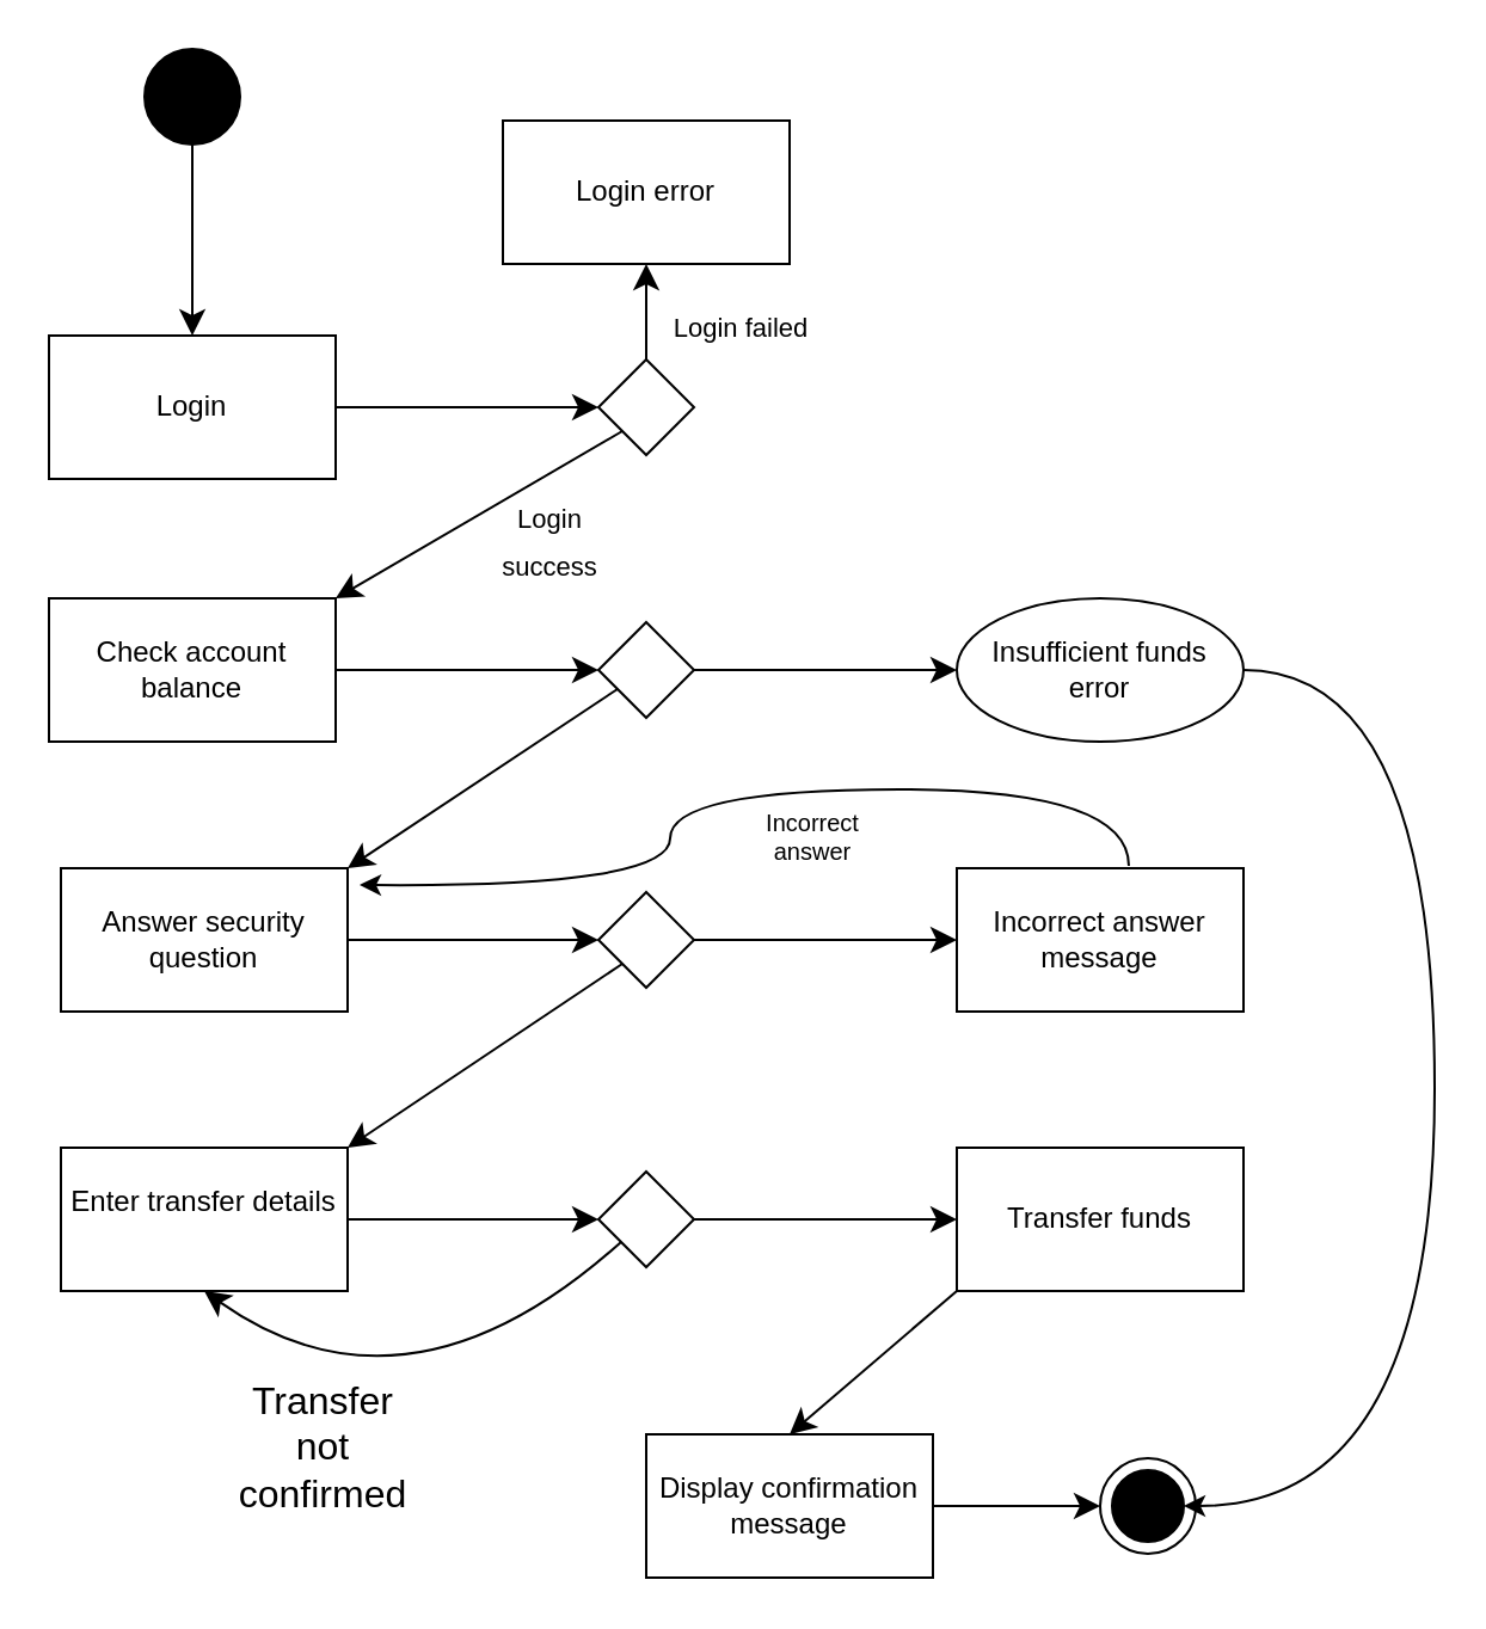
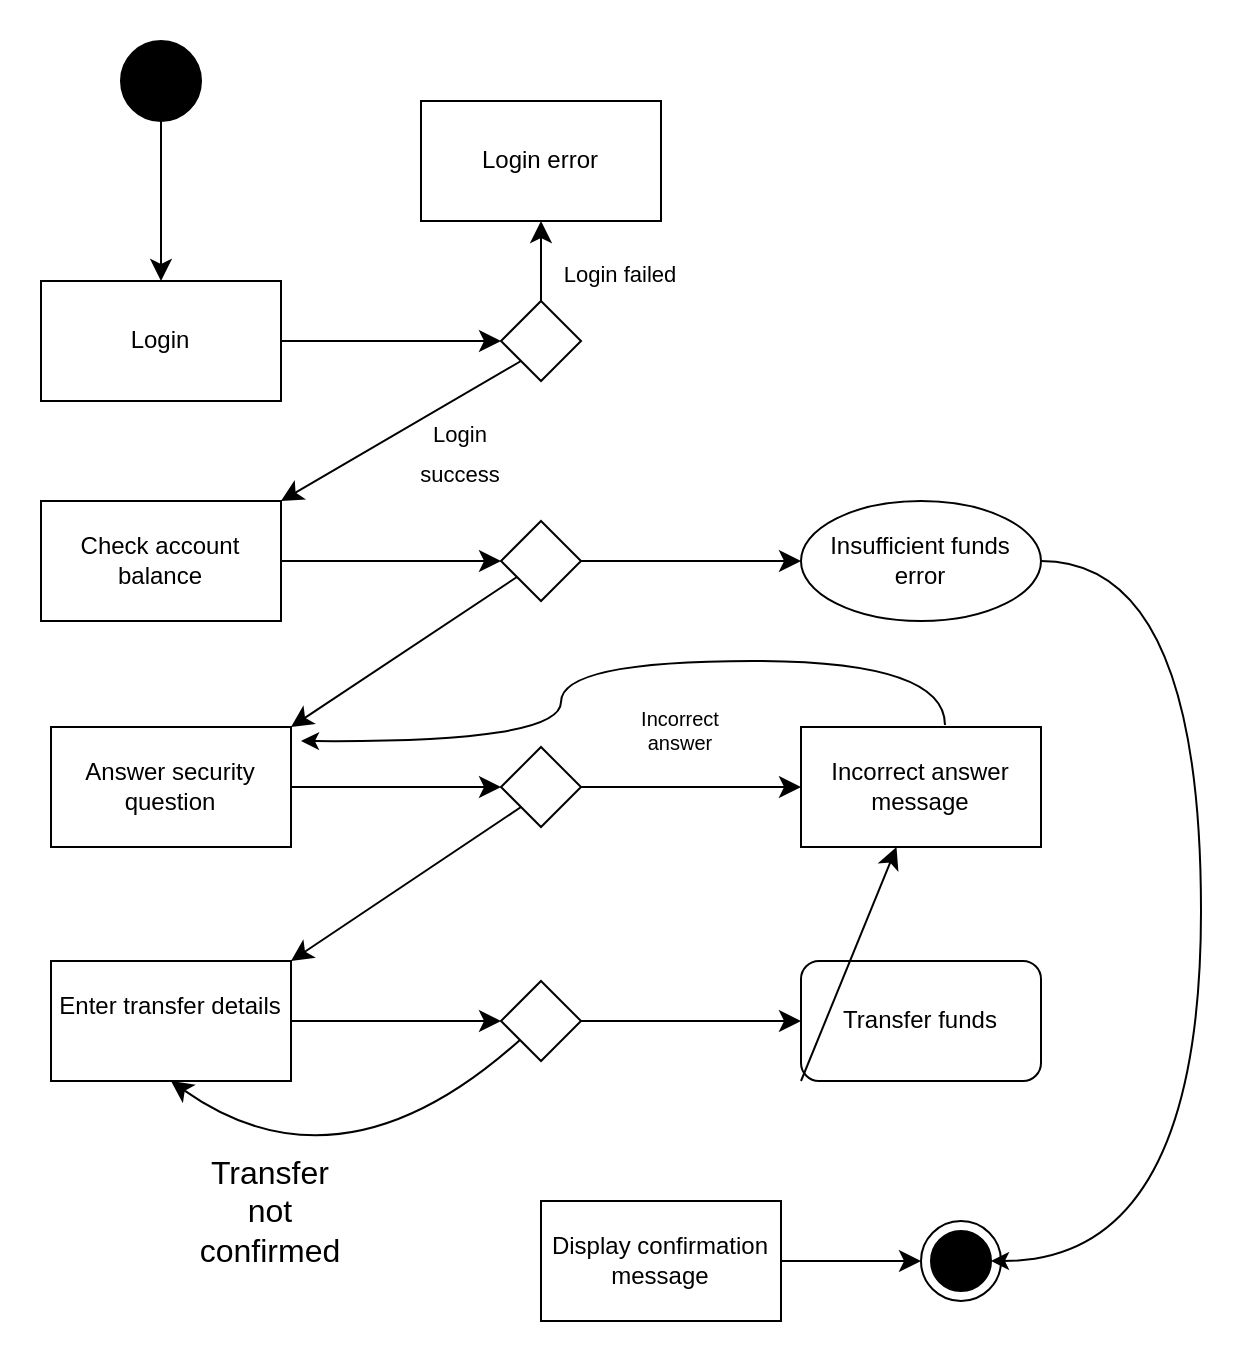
  <mxCell id="0" />
  <mxCell id="1" parent="0" />
  <mxCell id="2" value="" style="ellipse;whiteSpace=wrap;html=1;aspect=fixed;fillColor=#000000;" parent="1" vertex="1"><mxGeometry x="60" y="20" width="40" height="40" as="geometry" /></mxCell>
  <mxCell id="3" value="" style="endArrow=classic;html=1;rounded=0;fontSize=12;startSize=8;endSize=8;curved=1;" parent="1" edge="1"><mxGeometry width="50" height="50" relative="1" as="geometry"><mxPoint x="80" y="60" as="sourcePoint" /><mxPoint x="80" y="140" as="targetPoint" /></mxGeometry></mxCell>
  <mxCell id="4" value="Login" style="rounded=0;whiteSpace=wrap;html=1;" parent="1" vertex="1"><mxGeometry x="20" y="140" width="120" height="60" as="geometry" /></mxCell>
  <mxCell id="5" value="" style="rhombus;whiteSpace=wrap;html=1;" parent="1" vertex="1"><mxGeometry x="250" y="150" width="40" height="40" as="geometry" /></mxCell>
  <mxCell id="6" value="" style="endArrow=classic;html=1;rounded=0;fontSize=12;startSize=8;endSize=8;curved=1;exitX=1;exitY=0.5;exitDx=0;exitDy=0;" parent="1" source="4" edge="1"><mxGeometry width="50" height="50" relative="1" as="geometry"><mxPoint x="140" y="180" as="sourcePoint" /><mxPoint x="250" y="170" as="targetPoint" /></mxGeometry></mxCell>
  <mxCell id="7" style="edgeStyle=none;curved=1;rounded=0;orthogonalLoop=1;jettySize=auto;html=1;entryX=0;entryY=0.5;entryDx=0;entryDy=0;fontSize=12;startSize=8;endSize=8;" parent="1" source="5" target="5" edge="1"><mxGeometry relative="1" as="geometry" /></mxCell>
  <mxCell id="8" value="Login error" style="rounded=0;whiteSpace=wrap;html=1;" parent="1" vertex="1"><mxGeometry x="210" y="50" width="120" height="60" as="geometry" /></mxCell>
  <mxCell id="9" value="" style="endArrow=classic;html=1;rounded=0;fontSize=12;startSize=8;endSize=8;curved=1;entryX=0.5;entryY=1;entryDx=0;entryDy=0;" parent="1" target="8" edge="1"><mxGeometry width="50" height="50" relative="1" as="geometry"><mxPoint x="270" y="150" as="sourcePoint" /><mxPoint x="320" y="100" as="targetPoint" /></mxGeometry></mxCell>
  <mxCell id="10" value="&lt;font style=&quot;font-size: 11px;&quot;&gt;Login failed&lt;/font&gt;" style="text;html=1;align=center;verticalAlign=middle;whiteSpace=wrap;rounded=0;fontSize=16;" parent="1" vertex="1"><mxGeometry x="280" y="120" width="60" height="30" as="geometry" /></mxCell>
  <mxCell id="11" value="Check account balance" style="rounded=0;whiteSpace=wrap;html=1;" parent="1" vertex="1"><mxGeometry x="20" y="250" width="120" height="60" as="geometry" /></mxCell>
  <mxCell id="12" value="" style="endArrow=classic;html=1;rounded=0;fontSize=12;startSize=8;endSize=8;curved=1;entryX=1;entryY=0;entryDx=0;entryDy=0;exitX=0;exitY=1;exitDx=0;exitDy=0;" parent="1" source="5" target="11" edge="1"><mxGeometry width="50" height="50" relative="1" as="geometry"><mxPoint x="270" y="190" as="sourcePoint" /><mxPoint x="320" y="140" as="targetPoint" /></mxGeometry></mxCell>
  <mxCell id="13" value="&lt;font style=&quot;font-size: 11px;&quot;&gt;Login success&lt;/font&gt;" style="text;html=1;align=center;verticalAlign=middle;whiteSpace=wrap;rounded=0;fontSize=16;" parent="1" vertex="1"><mxGeometry x="200" y="210" width="60" height="30" as="geometry" /></mxCell>
  <mxCell id="14" value="" style="rhombus;whiteSpace=wrap;html=1;" parent="1" vertex="1"><mxGeometry x="250" y="260" width="40" height="40" as="geometry" /></mxCell>
  <mxCell id="15" value="Insufficient funds error" style="ellipse;whiteSpace=wrap;html=1;" parent="1" vertex="1"><mxGeometry x="400" y="250" width="120" height="60" as="geometry" /></mxCell>
  <mxCell id="16" value="" style="endArrow=classic;html=1;rounded=0;fontSize=12;startSize=8;endSize=8;curved=1;entryX=0;entryY=0.5;entryDx=0;entryDy=0;" parent="1" target="14" edge="1"><mxGeometry width="50" height="50" relative="1" as="geometry"><mxPoint x="140" y="280" as="sourcePoint" /><mxPoint x="190" y="230" as="targetPoint" /></mxGeometry></mxCell>
  <mxCell id="17" value="" style="endArrow=classic;html=1;rounded=0;fontSize=12;startSize=8;endSize=8;curved=1;" parent="1" target="15" edge="1"><mxGeometry width="50" height="50" relative="1" as="geometry"><mxPoint x="290" y="280" as="sourcePoint" /><mxPoint x="340" y="230" as="targetPoint" /></mxGeometry></mxCell>
  <mxCell id="18" value="&lt;div&gt;Answer security question&lt;/div&gt;" style="rounded=0;whiteSpace=wrap;html=1;" parent="1" vertex="1"><mxGeometry x="25" y="363" width="120" height="60" as="geometry" /></mxCell>
  <mxCell id="19" value="" style="endArrow=classic;html=1;rounded=0;fontSize=12;startSize=8;endSize=8;curved=1;entryX=1;entryY=0;entryDx=0;entryDy=0;" parent="1" source="14" target="18" edge="1"><mxGeometry width="50" height="50" relative="1" as="geometry"><mxPoint x="210" y="390" as="sourcePoint" /><mxPoint x="260" y="340" as="targetPoint" /></mxGeometry></mxCell>
  <mxCell id="20" value="&lt;div&gt;Incorrect answer&lt;/div&gt;&lt;div&gt;message&lt;/div&gt;" style="rounded=0;whiteSpace=wrap;html=1;" parent="1" vertex="1"><mxGeometry x="400" y="363" width="120" height="60" as="geometry" /></mxCell>
  <mxCell id="21" value="" style="rhombus;whiteSpace=wrap;html=1;" parent="1" vertex="1"><mxGeometry x="250" y="373" width="40" height="40" as="geometry" /></mxCell>
  <mxCell id="22" value="" style="endArrow=classic;html=1;rounded=0;fontSize=12;startSize=8;endSize=8;curved=1;entryX=0;entryY=0.5;entryDx=0;entryDy=0;exitX=1;exitY=0.5;exitDx=0;exitDy=0;" parent="1" source="18" target="21" edge="1"><mxGeometry width="50" height="50" relative="1" as="geometry"><mxPoint x="150" y="390" as="sourcePoint" /><mxPoint x="370" y="330" as="targetPoint" /></mxGeometry></mxCell>
  <mxCell id="23" value="" style="endArrow=classic;html=1;rounded=0;fontSize=12;startSize=8;endSize=8;curved=1;exitX=1;exitY=0.5;exitDx=0;exitDy=0;entryX=0;entryY=0.5;entryDx=0;entryDy=0;" parent="1" source="21" target="20" edge="1"><mxGeometry width="50" height="50" relative="1" as="geometry"><mxPoint x="320" y="380" as="sourcePoint" /><mxPoint x="370" y="330" as="targetPoint" /></mxGeometry></mxCell>
- <mxCell id="24" value="&lt;div style=&quot;font-size: 10px;&quot;&gt;&lt;font style=&quot;font-size: 10px;&quot;&gt;Incorrect&lt;/font&gt;&lt;/div&gt;&lt;div style=&quot;font-size: 10px;&quot;&gt;&lt;font style=&quot;font-size: 10px;&quot;&gt;answer&lt;br&gt;&lt;/font&gt;&lt;/div&gt;" style="text;html=1;align=center;verticalAlign=middle;whiteSpace=wrap;rounded=0;fontSize=16;" parent="1" vertex="1"><mxGeometry x="310" y="335" width="60" height="30" as="geometry" /></mxCell>
+ <mxCell id="24" value="&lt;div style=&quot;font-size: 10px;&quot;&gt;&lt;font style=&quot;font-size: 10px;&quot;&gt;Incorrect&lt;/font&gt;&lt;/div&gt;&lt;div style=&quot;font-size: 10px;&quot;&gt;&lt;font style=&quot;font-size: 10px;&quot;&gt;answer&lt;br&gt;&lt;/font&gt;&lt;/div&gt;" style="text;html=1;align=center;verticalAlign=middle;whiteSpace=wrap;rounded=0;fontSize=16;" parent="1" vertex="1"><mxGeometry x="310" y="350" width="60" height="30" as="geometry" /></mxCell>
  <mxCell id="25" value="&lt;div&gt;Enter transfer details&lt;/div&gt;&lt;div&gt;&lt;br&gt;&lt;/div&gt;" style="rounded=0;whiteSpace=wrap;html=1;" parent="1" vertex="1"><mxGeometry x="25" y="480" width="120" height="60" as="geometry" /></mxCell>
  <mxCell id="26" value="" style="rhombus;whiteSpace=wrap;html=1;" parent="1" vertex="1"><mxGeometry x="250" y="490" width="40" height="40" as="geometry" /></mxCell>
  <mxCell id="27" value="" style="endArrow=classic;html=1;rounded=0;fontSize=12;startSize=8;endSize=8;curved=1;exitX=1;exitY=0.5;exitDx=0;exitDy=0;entryX=0;entryY=0.5;entryDx=0;entryDy=0;" parent="1" source="25" target="26" edge="1"><mxGeometry width="50" height="50" relative="1" as="geometry"><mxPoint x="280" y="640" as="sourcePoint" /><mxPoint x="330" y="590" as="targetPoint" /></mxGeometry></mxCell>
  <mxCell id="28" value="" style="endArrow=classic;html=1;rounded=0;fontSize=12;startSize=8;endSize=8;curved=1;exitX=0;exitY=1;exitDx=0;exitDy=0;entryX=1;entryY=0;entryDx=0;entryDy=0;" parent="1" source="21" target="25" edge="1"><mxGeometry width="50" height="50" relative="1" as="geometry"><mxPoint x="280" y="640" as="sourcePoint" /><mxPoint x="330" y="590" as="targetPoint" /></mxGeometry></mxCell>
  <mxCell id="29" value="" style="endArrow=classic;html=1;rounded=0;fontSize=12;startSize=8;endSize=8;curved=1;entryX=0.5;entryY=1;entryDx=0;entryDy=0;" parent="1" source="26" target="25" edge="1"><mxGeometry width="50" height="50" relative="1" as="geometry"><mxPoint x="270" y="530" as="sourcePoint" /><mxPoint x="330" y="590" as="targetPoint" /><Array as="points"><mxPoint x="170" y="600" /></Array></mxGeometry></mxCell>
  <mxCell id="30" value="&lt;div&gt;Transfer not confirmed&lt;/div&gt;&lt;div&gt;&lt;br&gt;&lt;/div&gt;" style="text;html=1;align=center;verticalAlign=middle;whiteSpace=wrap;rounded=0;fontSize=16;" parent="1" vertex="1"><mxGeometry x="105" y="600" width="60" height="30" as="geometry" /></mxCell>
  <mxCell id="31" value="" style="endArrow=classic;html=1;rounded=0;fontSize=12;startSize=8;endSize=8;curved=1;exitX=1;exitY=0.5;exitDx=0;exitDy=0;" parent="1" source="26" target="32" edge="1"><mxGeometry width="50" height="50" relative="1" as="geometry"><mxPoint x="280" y="640" as="sourcePoint" /><mxPoint x="400" y="510" as="targetPoint" /></mxGeometry></mxCell>
- <mxCell id="32" value="Transfer funds" style="rounded=0;whiteSpace=wrap;html=1;" parent="1" vertex="1"><mxGeometry x="400" y="480" width="120" height="60" as="geometry" /></mxCell>
+ <mxCell id="32" value="Transfer funds" style="whiteSpace=wrap;html=1;rounded=1;" parent="1" vertex="1"><mxGeometry x="400" y="480" width="120" height="60" as="geometry" /></mxCell>
  <mxCell id="33" value="&lt;div&gt;Display confirmation message&lt;/div&gt;" style="rounded=0;whiteSpace=wrap;html=1;" parent="1" vertex="1"><mxGeometry x="270" y="600" width="120" height="60" as="geometry" /></mxCell>
  <mxCell id="34" value="" style="ellipse;whiteSpace=wrap;html=1;aspect=fixed;" parent="1" vertex="1"><mxGeometry x="460" y="610" width="40" height="40" as="geometry" /></mxCell>
  <mxCell id="35" value="" style="ellipse;whiteSpace=wrap;html=1;aspect=fixed;fillStyle=solid;fillColor=#000000;" parent="1" vertex="1"><mxGeometry x="465" y="615" width="30" height="30" as="geometry" /></mxCell>
- <mxCell id="36" value="" style="endArrow=classic;html=1;rounded=0;fontSize=12;startSize=8;endSize=8;curved=1;exitX=0;exitY=1;exitDx=0;exitDy=0;entryX=0.5;entryY=0;entryDx=0;entryDy=0;" parent="1" source="32" target="33" edge="1"><mxGeometry width="50" height="50" relative="1" as="geometry"><mxPoint x="330" y="390" as="sourcePoint" /><mxPoint x="380" y="340" as="targetPoint" /></mxGeometry></mxCell>
+ <mxCell id="36" value="" style="endArrow=classic;html=1;rounded=0;fontSize=12;startSize=8;endSize=8;curved=1;exitX=0;exitY=1;exitDx=0;exitDy=0;" parent="1" source="32" target="20" edge="1"><mxGeometry width="50" height="50" relative="1" as="geometry"><mxPoint x="330" y="390" as="sourcePoint" /><mxPoint x="380" y="340" as="targetPoint" /></mxGeometry></mxCell>
  <mxCell id="37" value="" style="endArrow=classic;html=1;rounded=0;fontSize=12;startSize=8;endSize=8;curved=1;entryX=0;entryY=0.5;entryDx=0;entryDy=0;exitX=1;exitY=0.5;exitDx=0;exitDy=0;" parent="1" source="33" target="34" edge="1"><mxGeometry width="50" height="50" relative="1" as="geometry"><mxPoint x="330" y="390" as="sourcePoint" /><mxPoint x="380" y="340" as="targetPoint" /></mxGeometry></mxCell>
  <mxCell id="38" value="" style="endArrow=classic;html=1;rounded=0;entryX=1;entryY=0.5;entryDx=0;entryDy=0;exitX=1;exitY=0.5;exitDx=0;exitDy=0;edgeStyle=orthogonalEdgeStyle;curved=1;" edge="1" parent="1" source="15" target="35"><mxGeometry width="50" height="50" relative="1" as="geometry"><mxPoint x="330" y="360" as="sourcePoint" /><mxPoint x="380" y="310" as="targetPoint" /><Array as="points"><mxPoint x="600" y="280" /><mxPoint x="600" y="630" /></Array></mxGeometry></mxCell>
  <mxCell id="39" value="" style="endArrow=classic;html=1;rounded=0;edgeStyle=orthogonalEdgeStyle;curved=1;exitX=0.6;exitY=-0.017;exitDx=0;exitDy=0;exitPerimeter=0;" edge="1" parent="1" source="20"><mxGeometry width="50" height="50" relative="1" as="geometry"><mxPoint x="590" y="320" as="sourcePoint" /><mxPoint x="150" y="370" as="targetPoint" /><Array as="points"><mxPoint x="472" y="330" /><mxPoint x="280" y="330" /><mxPoint x="280" y="371" /></Array></mxGeometry></mxCell>
